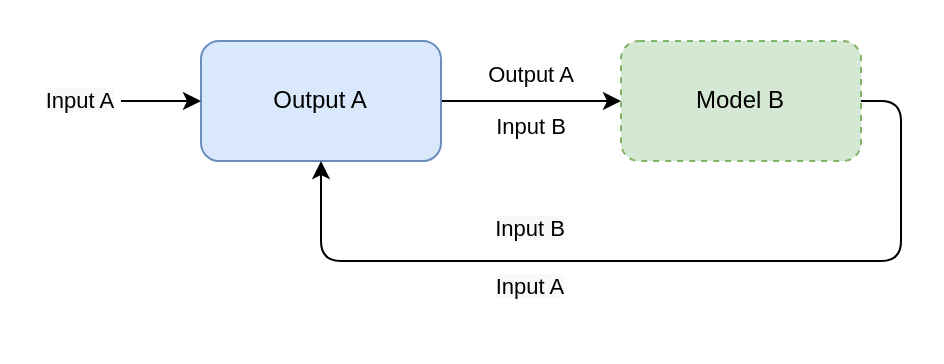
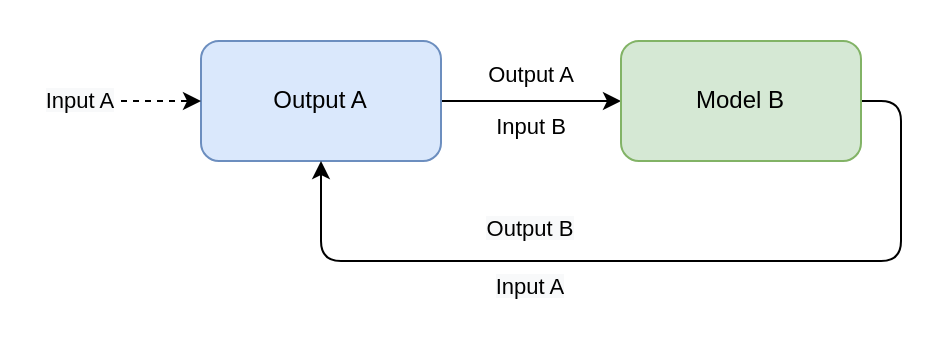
  <mxCell id="0" />
  <mxCell id="1" parent="0" />
  <mxCell id="2" value="Output A&lt;br&gt;&lt;br&gt;Input B" style="edgeStyle=orthogonalEdgeStyle;orthogonalLoop=1;jettySize=auto;html=1;exitX=1;exitY=0.5;exitDx=0;exitDy=0;entryX=0;entryY=0.5;entryDx=0;entryDy=0;verticalAlign=middle;labelBackgroundColor=none;" parent="1" source="3" target="5" edge="1"><mxGeometry relative="1" as="geometry" /></mxCell>
  <mxCell id="3" value="Output A" style="whiteSpace=wrap;html=1;rounded=1;fillColor=#dae8fc;strokeColor=#6c8ebf;" parent="1" vertex="1"><mxGeometry x="100" width="120" height="60" as="geometry" y="20" /></mxCell>
  <mxCell id="4" style="edgeStyle=orthogonalEdgeStyle;orthogonalLoop=1;jettySize=auto;html=1;exitX=1;exitY=0.5;exitDx=0;exitDy=0;entryX=0.5;entryY=1;entryDx=0;entryDy=0;" parent="1" source="5" target="3" edge="1"><mxGeometry relative="1" as="geometry"><Array as="points"><mxPoint x="450" y="50" /><mxPoint x="450" y="130" /><mxPoint x="160" y="130" /></Array></mxGeometry></mxCell>
- <mxCell id="5" value="Model B" style="whiteSpace=wrap;html=1;rounded=1;fillColor=#d5e8d4;strokeColor=#82b366;dashed=1;" parent="1" vertex="1"><mxGeometry x="310" width="120" height="60" as="geometry" y="20" /></mxCell>
- <mxCell id="6" style="edgeStyle=orthogonalEdgeStyle;rounded=0;orthogonalLoop=1;jettySize=auto;html=1;exitX=1;exitY=0.5;exitDx=0;exitDy=0;entryX=0;entryY=0.5;entryDx=0;entryDy=0;labelBackgroundColor=none;" parent="1" source="7" target="3" edge="1"><mxGeometry relative="1" as="geometry" /></mxCell>
+ <mxCell id="5" value="Model B" style="whiteSpace=wrap;html=1;rounded=1;fillColor=#d5e8d4;strokeColor=#82b366;" parent="1" vertex="1"><mxGeometry x="310" width="120" height="60" as="geometry" y="20" /></mxCell>
+ <mxCell id="6" style="edgeStyle=orthogonalEdgeStyle;rounded=0;orthogonalLoop=1;jettySize=auto;html=1;exitX=1;exitY=0.5;exitDx=0;exitDy=0;entryX=0;entryY=0.5;entryDx=0;entryDy=0;labelBackgroundColor=none;dashed=1;" parent="1" source="7" target="3" edge="1"><mxGeometry relative="1" as="geometry" /></mxCell>
  <mxCell id="7" value="&lt;span style=&quot;color: rgb(0, 0, 0); font-family: helvetica; font-size: 11px; font-style: normal; font-weight: 400; letter-spacing: normal; text-indent: 0px; text-transform: none; word-spacing: 0px; background-color: rgb(248, 249, 250); display: inline; float: none;&quot;&gt;Input A&lt;/span&gt;" style="text;whiteSpace=wrap;html=1;align=center;verticalAlign=middle;" parent="1" vertex="1"><mxGeometry y="35" width="40" height="30" as="geometry" x="20" /></mxCell>
- <mxCell id="8" value="&lt;span style=&quot;color: rgb(0 , 0 , 0) ; font-family: &amp;#34;helvetica&amp;#34; ; font-size: 11px ; font-style: normal ; font-weight: 400 ; letter-spacing: normal ; text-indent: 0px ; text-transform: none ; word-spacing: 0px ; background-color: rgb(248 , 249 , 250) ; display: inline ; float: none&quot;&gt;Input B&lt;/span&gt;&lt;br style=&quot;color: rgb(0 , 0 , 0) ; font-family: &amp;#34;helvetica&amp;#34; ; font-size: 11px ; font-style: normal ; font-weight: 400 ; letter-spacing: normal ; text-indent: 0px ; text-transform: none ; word-spacing: 0px ; background-color: rgb(248 , 249 , 250)&quot;&gt;&lt;br style=&quot;color: rgb(0 , 0 , 0) ; font-family: &amp;#34;helvetica&amp;#34; ; font-size: 11px ; font-style: normal ; font-weight: 400 ; letter-spacing: normal ; text-indent: 0px ; text-transform: none ; word-spacing: 0px ; background-color: rgb(248 , 249 , 250)&quot;&gt;&lt;span style=&quot;color: rgb(0 , 0 , 0) ; font-family: &amp;#34;helvetica&amp;#34; ; font-size: 11px ; font-style: normal ; font-weight: 400 ; letter-spacing: normal ; text-indent: 0px ; text-transform: none ; word-spacing: 0px ; background-color: rgb(248 , 249 , 250) ; display: inline ; float: none&quot;&gt;Input A&lt;/span&gt;" style="text;whiteSpace=wrap;html=1;align=center;" parent="1" vertex="1"><mxGeometry x="230" y="100" width="70" height="60" as="geometry" /></mxCell>
+ <mxCell id="8" value="&lt;span style=&quot;color: rgb(0 , 0 , 0) ; font-family: &amp;#34;helvetica&amp;#34; ; font-size: 11px ; font-style: normal ; font-weight: 400 ; letter-spacing: normal ; text-indent: 0px ; text-transform: none ; word-spacing: 0px ; background-color: rgb(248 , 249 , 250) ; display: inline ; float: none&quot;&gt;Output B&lt;/span&gt;&lt;br style=&quot;color: rgb(0 , 0 , 0) ; font-family: &amp;#34;helvetica&amp;#34; ; font-size: 11px ; font-style: normal ; font-weight: 400 ; letter-spacing: normal ; text-indent: 0px ; text-transform: none ; word-spacing: 0px ; background-color: rgb(248 , 249 , 250)&quot;&gt;&lt;br style=&quot;color: rgb(0 , 0 , 0) ; font-family: &amp;#34;helvetica&amp;#34; ; font-size: 11px ; font-style: normal ; font-weight: 400 ; letter-spacing: normal ; text-indent: 0px ; text-transform: none ; word-spacing: 0px ; background-color: rgb(248 , 249 , 250)&quot;&gt;&lt;span style=&quot;color: rgb(0 , 0 , 0) ; font-family: &amp;#34;helvetica&amp;#34; ; font-size: 11px ; font-style: normal ; font-weight: 400 ; letter-spacing: normal ; text-indent: 0px ; text-transform: none ; word-spacing: 0px ; background-color: rgb(248 , 249 , 250) ; display: inline ; float: none&quot;&gt;Input A&lt;/span&gt;" style="text;whiteSpace=wrap;html=1;align=center;" parent="1" vertex="1"><mxGeometry x="230" y="100" width="70" height="60" as="geometry" /></mxCell>
